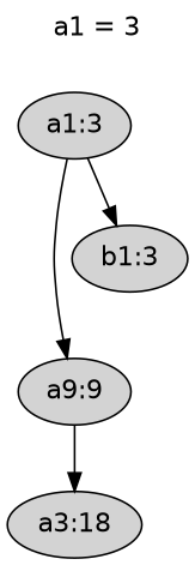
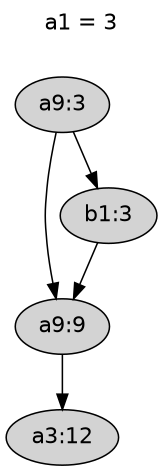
  digraph {
    fontname="DejaVu Sans"
    label="a1 = 3"
    labelloc=top
    rankdir=TB
    node [fontname="DejaVu Sans" shape=ellipse style=filled]
    edge [fontname="DejaVu Sans"]
-   n1 [label="a1:3"]
+   n1 [label="a9:3"]
    n2 [label="a9:9"]
    n3 [label="b1:3"]
-   n4 [label="a3:18"]
+   n4 [label="a3:12"]
    n1 -> n2
    n1 -> n3
    n2 -> n4
+   n3 -> n2
  }
